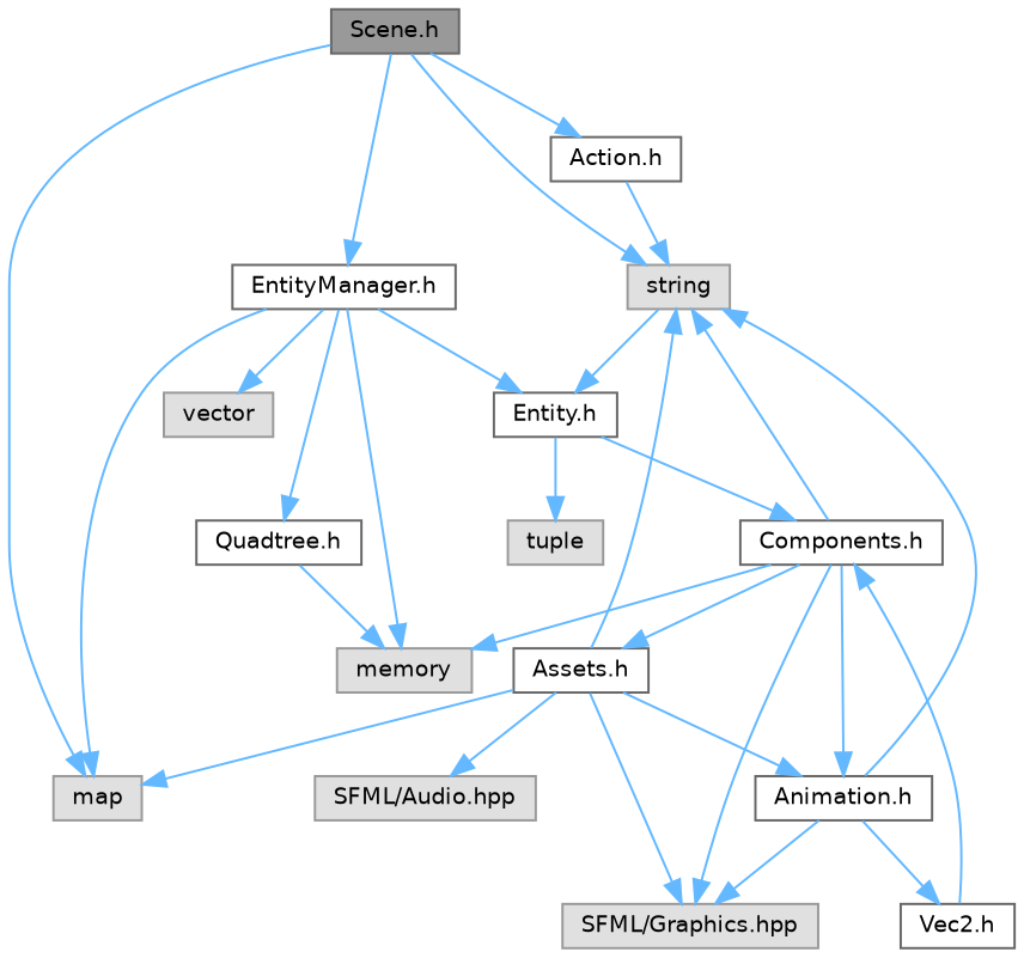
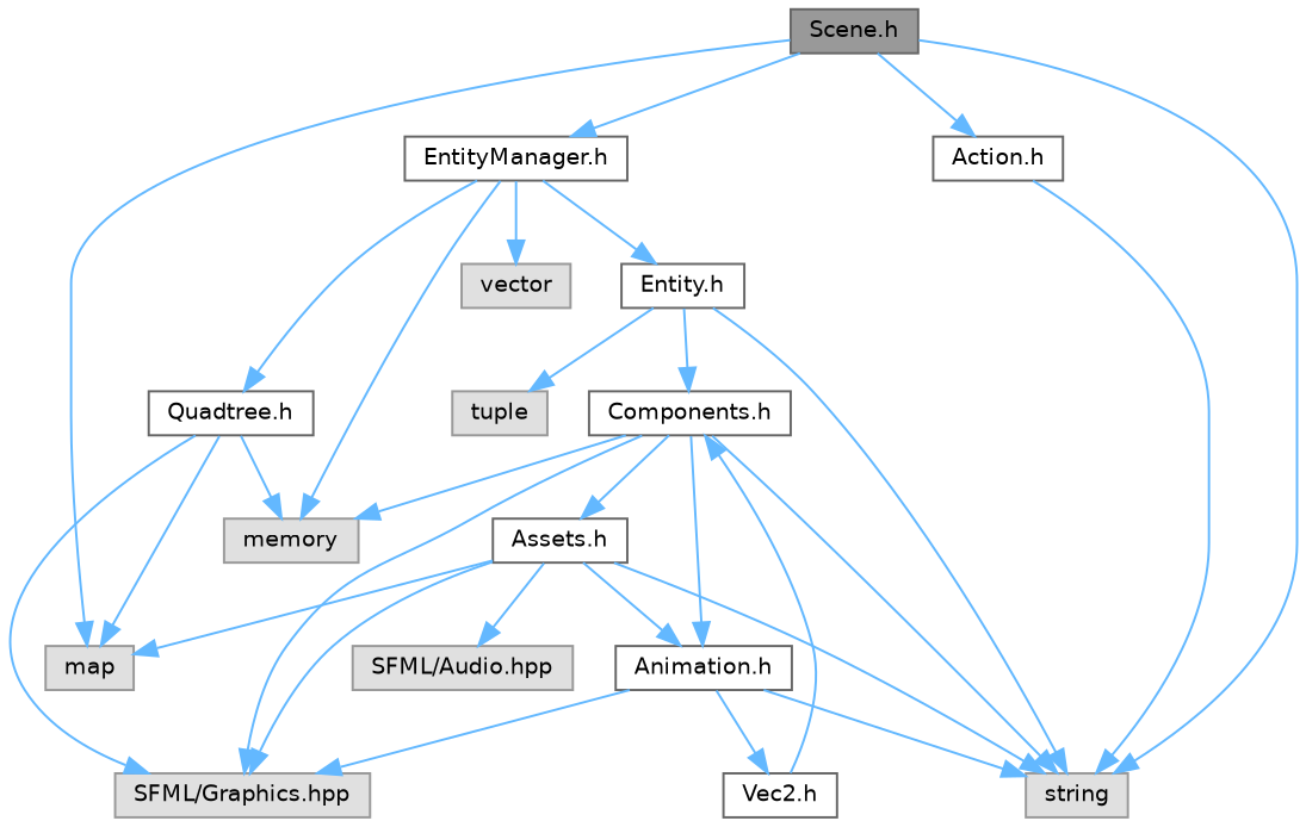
  digraph {
    node [color=grey40 fillcolor=white fontname=Helvetica fontsize=10 shape=box style=filled]
    edge [color=steelblue1 fontname=Helvetica fontsize=10 labelfontname=Helvetica labelfontsize=10 style=solid]
    n1 [color=gray40 fillcolor=grey60 fontcolor=black height=0.2 label="Scene.h" width=0.4]
    n2 [color=grey60 fillcolor="#E0E0E0" height=0.2 label=map width=0.4]
    n3 [color=grey60 fillcolor="#E0E0E0" height=0.2 label=string width=0.4]
    n4 [height=0.2 label="Action.h" width=0.4]
    n5 [height=0.2 label="EntityManager.h" width=0.4]
    n6 [color=grey60 fillcolor="#E0E0E0" height=0.2 label=vector width=0.4]
    n7 [color=grey60 fillcolor="#E0E0E0" height=0.2 label=memory width=0.4]
    n8 [height=0.2 label="Entity.h" width=0.4]
    n9 [height=0.2 label="Quadtree.h" width=0.4]
    n10 [height=0.2 label="Components.h" width=0.4]
    n11 [color=grey60 fillcolor="#E0E0E0" height=0.2 label=tuple width=0.4]
    n12 [color=grey60 fillcolor="#E0E0E0" height=0.2 label="SFML/Graphics.hpp" width=0.4]
    n13 [height=0.2 label="Animation.h" width=0.4]
    n14 [height=0.2 label="Assets.h" width=0.4]
    n15 [height=0.2 label="Vec2.h" width=0.4]
    n16 [color=grey60 fillcolor="#E0E0E0" height=0.2 label="SFML/Audio.hpp" width=0.4]
    n1 -> n2
    n1 -> n3
    n1 -> n4
    n1 -> n5
    n4 -> n3
-   n5 -> n2
+   n9 -> n2
    n5 -> n6
    n5 -> n7
    n5 -> n8
    n5 -> n9
-   n3 -> n8
+   n8 -> n3
    n8 -> n10
    n8 -> n11
    n9 -> n7
+   n9 -> n12
    n10 -> n3
    n10 -> n7
    n10 -> n12
    n10 -> n13
    n10 -> n14
    n13 -> n3
    n13 -> n12
    n13 -> n15
    n14 -> n2
    n14 -> n3
    n14 -> n12
    n14 -> n13
    n14 -> n16
    n15 -> n10
  }
